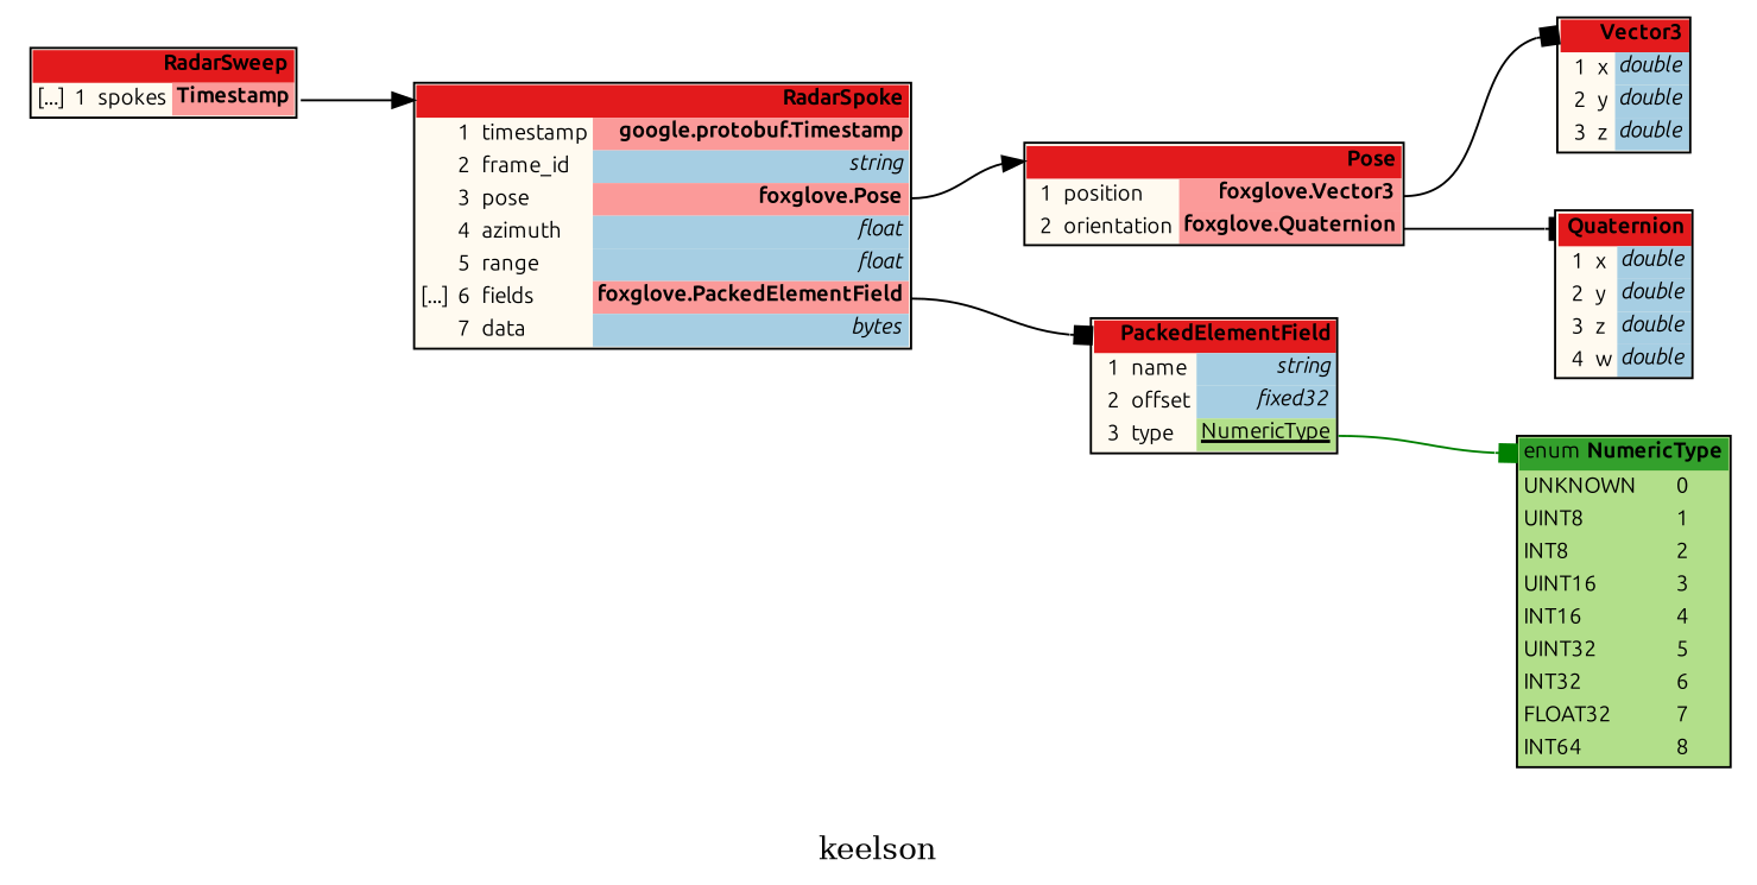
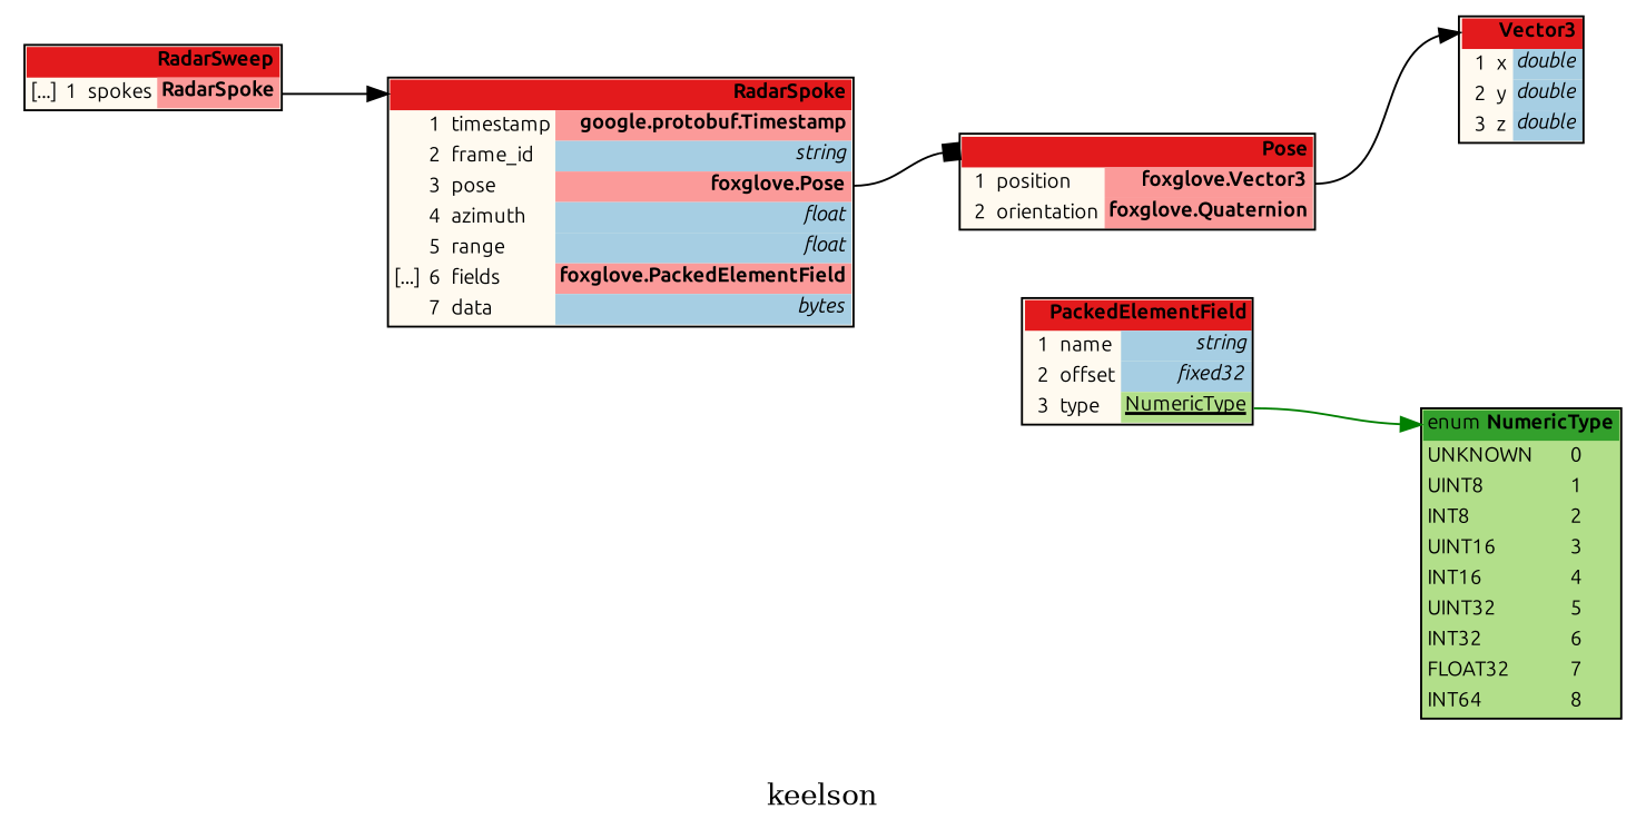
  digraph {
    label=keelson
    rankdir=LR
    node [fontname=Ubuntu fontsize=10 shape=plaintext]
    edge [arrowhead=normal color="#000000" headport=header]
-   n1 [label=<<TABLE BORDER="1" CELLBORDER="0" CELLSPACING="0" BGCOLOR="#fffaf0"><TR><TD COLSPAN="4" PORT="header" BGCOLOR="#e31a1c" ALIGN="right"><b>Quaternion</b></TD></TR><TR><TD ALIGN="right"></TD><TD ALIGN="right">1</TD><TD ALIGN="left">x</TD><TD BGCOLOR="#a6cee3" PORT="pox" ALIGN="right" TITLE="double"><i>double</i></TD></TR><TR><TD ALIGN="right"></TD><TD ALIGN="right">2</TD><TD ALIGN="left">y</TD><TD BGCOLOR="#a6cee3" PORT="poy" ALIGN="right" TITLE="double"><i>double</i></TD></TR><TR><TD ALIGN="right"></TD><TD ALIGN="right">3</TD><TD ALIGN="left">z</TD><TD BGCOLOR="#a6cee3" PORT="poz" ALIGN="right" TITLE="double"><i>double</i></TD></TR><TR><TD ALIGN="right"></TD><TD ALIGN="right">4</TD><TD ALIGN="left">w</TD><TD BGCOLOR="#a6cee3" PORT="pow" ALIGN="right" TITLE="double"><i>double</i></TD></TR></TABLE>>]
    n2 [label=<<TABLE BORDER="1" CELLBORDER="0" CELLSPACING="0" BGCOLOR="#b2df8a"><TR><TD COLSPAN="2" PORT="header" BGCOLOR="#33a02c" ALIGN="right">enum <b>NumericType</b></TD></TR><TR><TD BGCOLOR="#b2df8a" ALIGN="left">UNKNOWN</TD><TD BGCOLOR="#b2df8a" ALIGN="left">0</TD></TR><TR><TD BGCOLOR="#b2df8a" ALIGN="left">UINT8</TD><TD BGCOLOR="#b2df8a" ALIGN="left">1</TD></TR><TR><TD BGCOLOR="#b2df8a" ALIGN="left">INT8</TD><TD BGCOLOR="#b2df8a" ALIGN="left">2</TD></TR><TR><TD BGCOLOR="#b2df8a" ALIGN="left">UINT16</TD><TD BGCOLOR="#b2df8a" ALIGN="left">3</TD></TR><TR><TD BGCOLOR="#b2df8a" ALIGN="left">INT16</TD><TD BGCOLOR="#b2df8a" ALIGN="left">4</TD></TR><TR><TD BGCOLOR="#b2df8a" ALIGN="left">UINT32</TD><TD BGCOLOR="#b2df8a" ALIGN="left">5</TD></TR><TR><TD BGCOLOR="#b2df8a" ALIGN="left">INT32</TD><TD BGCOLOR="#b2df8a" ALIGN="left">6</TD></TR><TR><TD BGCOLOR="#b2df8a" ALIGN="left">FLOAT32</TD><TD BGCOLOR="#b2df8a" ALIGN="left">7</TD></TR><TR><TD BGCOLOR="#b2df8a" ALIGN="left">INT64</TD><TD BGCOLOR="#b2df8a" ALIGN="left">8</TD></TR></TABLE>>]
-   n3 [label=<<TABLE BORDER="1" CELLBORDER="0" CELLSPACING="0" BGCOLOR="#fffaf0"><TR><TD COLSPAN="4" PORT="header" BGCOLOR="#e31a1c" ALIGN="right"><b>RadarSweep</b></TD></TR><TR><TD ALIGN="right">[...]</TD><TD ALIGN="right">1</TD><TD ALIGN="left">spokes</TD><TD BGCOLOR="#fb9a99" PORT="pospokes" ALIGN="right"><b>Timestamp</b></TD></TR></TABLE>>]
+   n3 [label=<<TABLE BORDER="1" CELLBORDER="0" CELLSPACING="0" BGCOLOR="#fffaf0"><TR><TD COLSPAN="4" PORT="header" BGCOLOR="#e31a1c" ALIGN="right"><b>RadarSweep</b></TD></TR><TR><TD ALIGN="right">[...]</TD><TD ALIGN="right">1</TD><TD ALIGN="left">spokes</TD><TD BGCOLOR="#fb9a99" PORT="pospokes" ALIGN="right"><b>RadarSpoke</b></TD></TR></TABLE>>]
    n4 [label=<<TABLE BORDER="1" CELLBORDER="0" CELLSPACING="0" BGCOLOR="#fffaf0"><TR><TD COLSPAN="4" PORT="header" BGCOLOR="#e31a1c" ALIGN="right"><b>RadarSpoke</b></TD></TR><TR><TD ALIGN="right"></TD><TD ALIGN="right">1</TD><TD ALIGN="left">timestamp</TD><TD BGCOLOR="#fb9a99" PORT="potimestamp" ALIGN="right"><b>google.protobuf.Timestamp</b></TD></TR><TR><TD ALIGN="right"></TD><TD ALIGN="right">2</TD><TD ALIGN="left">frame_id</TD><TD BGCOLOR="#a6cee3" PORT="poframe_id" ALIGN="right" TITLE="string"><i>string</i></TD></TR><TR><TD ALIGN="right"></TD><TD ALIGN="right">3</TD><TD ALIGN="left">pose</TD><TD BGCOLOR="#fb9a99" PORT="popose" ALIGN="right"><b>foxglove.Pose</b></TD></TR><TR><TD ALIGN="right"></TD><TD ALIGN="right">4</TD><TD ALIGN="left">azimuth</TD><TD BGCOLOR="#a6cee3" PORT="poazimuth" ALIGN="right" TITLE="float"><i>float</i></TD></TR><TR><TD ALIGN="right"></TD><TD ALIGN="right">5</TD><TD ALIGN="left">range</TD><TD BGCOLOR="#a6cee3" PORT="porange" ALIGN="right" TITLE="float"><i>float</i></TD></TR><TR><TD ALIGN="right">[...]</TD><TD ALIGN="right">6</TD><TD ALIGN="left">fields</TD><TD BGCOLOR="#fb9a99" PORT="pofields" ALIGN="right"><b>foxglove.PackedElementField</b></TD></TR><TR><TD ALIGN="right"></TD><TD ALIGN="right">7</TD><TD ALIGN="left">data</TD><TD BGCOLOR="#a6cee3" PORT="podata" ALIGN="right" TITLE="bytes"><i>bytes</i></TD></TR></TABLE>>]
    n5 [label=<<TABLE BORDER="1" CELLBORDER="0" CELLSPACING="0" BGCOLOR="#fffaf0"><TR><TD COLSPAN="4" PORT="header" BGCOLOR="#e31a1c" ALIGN="right"><b>Pose</b></TD></TR><TR><TD ALIGN="right"></TD><TD ALIGN="right">1</TD><TD ALIGN="left">position</TD><TD BGCOLOR="#fb9a99" PORT="poposition" ALIGN="right"><b>foxglove.Vector3</b></TD></TR><TR><TD ALIGN="right"></TD><TD ALIGN="right">2</TD><TD ALIGN="left">orientation</TD><TD BGCOLOR="#fb9a99" PORT="poorientation" ALIGN="right"><b>foxglove.Quaternion</b></TD></TR></TABLE>>]
    n6 [label=<<TABLE BORDER="1" CELLBORDER="0" CELLSPACING="0" BGCOLOR="#fffaf0"><TR><TD COLSPAN="4" PORT="header" BGCOLOR="#e31a1c" ALIGN="right"><b>PackedElementField</b></TD></TR><TR><TD ALIGN="right"></TD><TD ALIGN="right">1</TD><TD ALIGN="left">name</TD><TD BGCOLOR="#a6cee3" PORT="poname" ALIGN="right" TITLE="string"><i>string</i></TD></TR><TR><TD ALIGN="right"></TD><TD ALIGN="right">2</TD><TD ALIGN="left">offset</TD><TD BGCOLOR="#a6cee3" PORT="pooffset" ALIGN="right" TITLE="fixed32"><i>fixed32</i></TD></TR><TR><TD ALIGN="right"></TD><TD ALIGN="right">3</TD><TD ALIGN="left">type</TD><TD BGCOLOR="#b2df8a" PORT="potype" ALIGN="right"><u>NumericType</u></TD></TR></TABLE>>]
    n7 [label=<<TABLE BORDER="1" CELLBORDER="0" CELLSPACING="0" BGCOLOR="#fffaf0"><TR><TD COLSPAN="4" PORT="header" BGCOLOR="#e31a1c" ALIGN="right"><b>Vector3</b></TD></TR><TR><TD ALIGN="right"></TD><TD ALIGN="right">1</TD><TD ALIGN="left">x</TD><TD BGCOLOR="#a6cee3" PORT="pox" ALIGN="right" TITLE="double"><i>double</i></TD></TR><TR><TD ALIGN="right"></TD><TD ALIGN="right">2</TD><TD ALIGN="left">y</TD><TD BGCOLOR="#a6cee3" PORT="poy" ALIGN="right" TITLE="double"><i>double</i></TD></TR><TR><TD ALIGN="right"></TD><TD ALIGN="right">3</TD><TD ALIGN="left">z</TD><TD BGCOLOR="#a6cee3" PORT="poz" ALIGN="right" TITLE="double"><i>double</i></TD></TR></TABLE>>]
    n3 -> n4 [tailport="pospokes:e"]
-   n4 -> n5 [tailport="popose:e"]
-   n4 -> n6 [arrowhead=box tailport="pofields:e"]
-   n5 -> n1 [arrowhead=tee tailport="poorientation:e"]
-   n5 -> n7 [arrowhead=box tailport="poposition:e"]
-   n6 -> n2 [arrowhead=box color="#008000" tailport="potype:e"]
+   n4 -> n5 [arrowhead=box tailport="popose:e"]
+   n5 -> n7 [tailport="poposition:e"]
+   n6 -> n2 [color="#008000" tailport="potype:e"]
  }
